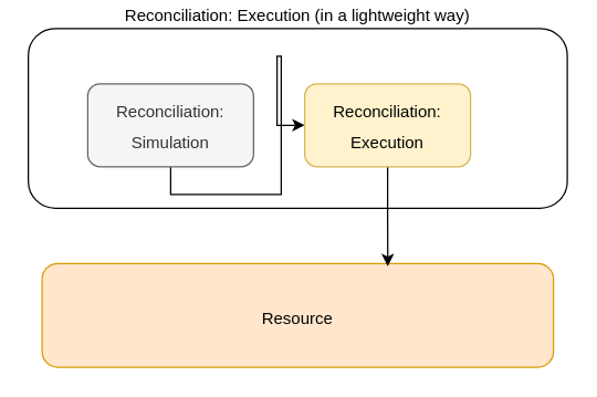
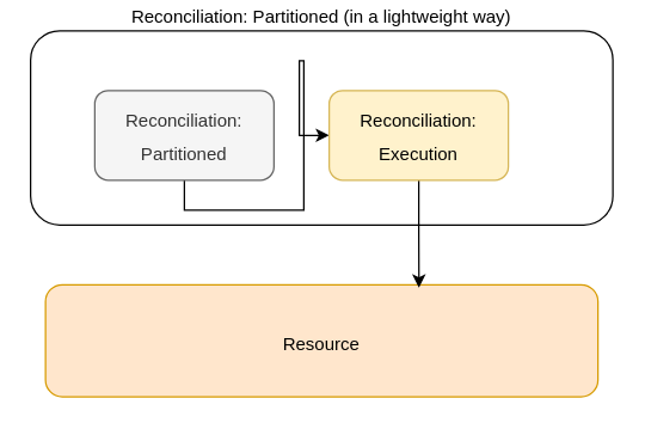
  <mxCell id="0" />
  <mxCell id="1" parent="0" />
- <mxCell id="2" value="Reconciliation: Execution (in a lightweight way)" style="rounded=1;whiteSpace=wrap;html=1;labelPosition=center;verticalLabelPosition=top;align=center;verticalAlign=bottom;" vertex="1" parent="1"><mxGeometry x="20" y="20" width="390" height="130" as="geometry" /></mxCell>
+ <mxCell id="2" value="Reconciliation: Partitioned (in a lightweight way)" style="rounded=1;whiteSpace=wrap;html=1;labelPosition=center;verticalLabelPosition=top;align=center;verticalAlign=bottom;" vertex="1" parent="1"><mxGeometry x="20" y="20" width="390" height="130" as="geometry" /></mxCell>
  <mxCell id="3" value="&lt;font style=&quot;font-size: 12px&quot;&gt;Resource&lt;/font&gt;" style="rounded=1;whiteSpace=wrap;html=1;fontSize=18;labelPosition=center;verticalLabelPosition=middle;align=center;verticalAlign=middle;fillColor=#ffe6cc;strokeColor=#d79b00;" parent="1" vertex="1"><mxGeometry x="30" y="190" width="370" height="75" as="geometry" /></mxCell>
  <mxCell id="4" style="edgeStyle=orthogonalEdgeStyle;rounded=0;orthogonalLoop=1;jettySize=auto;html=1;exitX=0.5;exitY=1;exitDx=0;exitDy=0;" edge="1" parent="1" source="5" target="7"><mxGeometry relative="1" as="geometry" /></mxCell>
- <mxCell id="5" value="&lt;font style=&quot;font-size: 12px&quot;&gt;Reconciliation:&lt;br&gt;Simulation&lt;br&gt;&lt;/font&gt;" style="rounded=1;whiteSpace=wrap;html=1;fontSize=18;fillColor=#f5f5f5;strokeColor=#666666;fontColor=#333333;" parent="1" vertex="1"><mxGeometry x="63" y="60" width="120" height="60" as="geometry" /></mxCell>
+ <mxCell id="5" value="&lt;font style=&quot;font-size: 12px&quot;&gt;Reconciliation:&lt;br&gt;Partitioned&lt;br&gt;&lt;/font&gt;" style="rounded=1;whiteSpace=wrap;html=1;fontSize=18;fillColor=#f5f5f5;strokeColor=#666666;fontColor=#333333;" parent="1" vertex="1"><mxGeometry x="63" y="60" width="120" height="60" as="geometry" /></mxCell>
  <mxCell id="6" style="edgeStyle=orthogonalEdgeStyle;rounded=0;orthogonalLoop=1;jettySize=auto;html=1;exitX=0.5;exitY=1;exitDx=0;exitDy=0;entryX=0.676;entryY=0.027;entryDx=0;entryDy=0;entryPerimeter=0;" edge="1" parent="1" source="7" target="3"><mxGeometry relative="1" as="geometry" /></mxCell>
  <mxCell id="7" value="&lt;font style=&quot;font-size: 12px&quot;&gt;Reconciliation:&lt;br&gt;Execution&lt;br&gt;&lt;/font&gt;" style="rounded=1;whiteSpace=wrap;html=1;fontSize=18;fillColor=#fff2cc;strokeColor=#d6b656;" vertex="1" parent="1"><mxGeometry x="220" y="60" width="120" height="60" as="geometry" /></mxCell>
